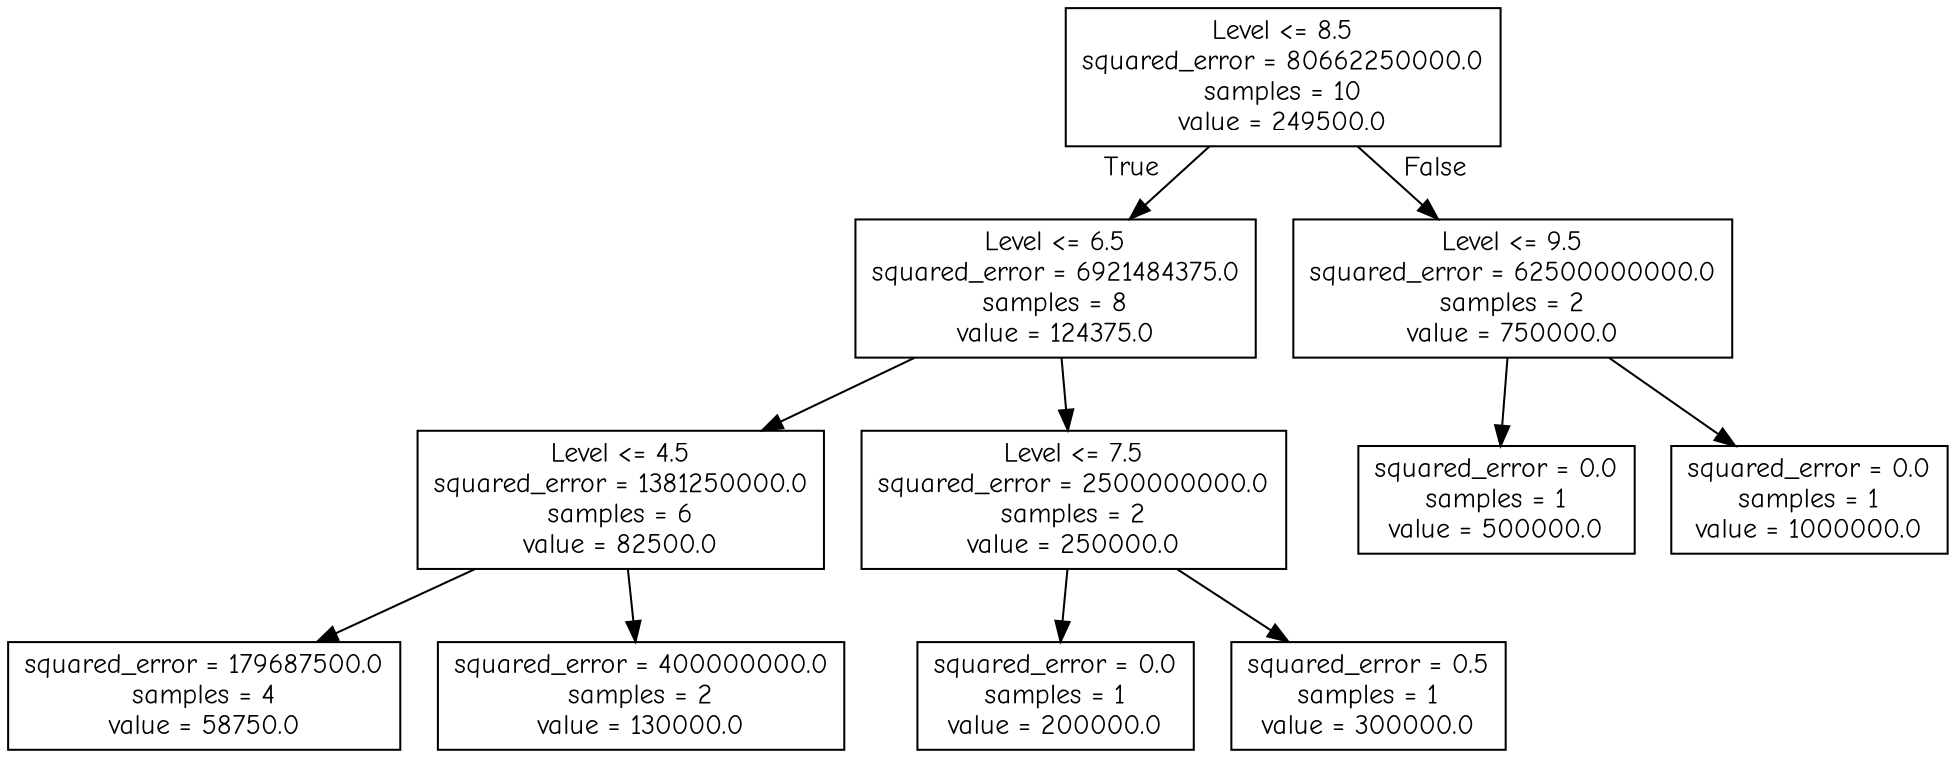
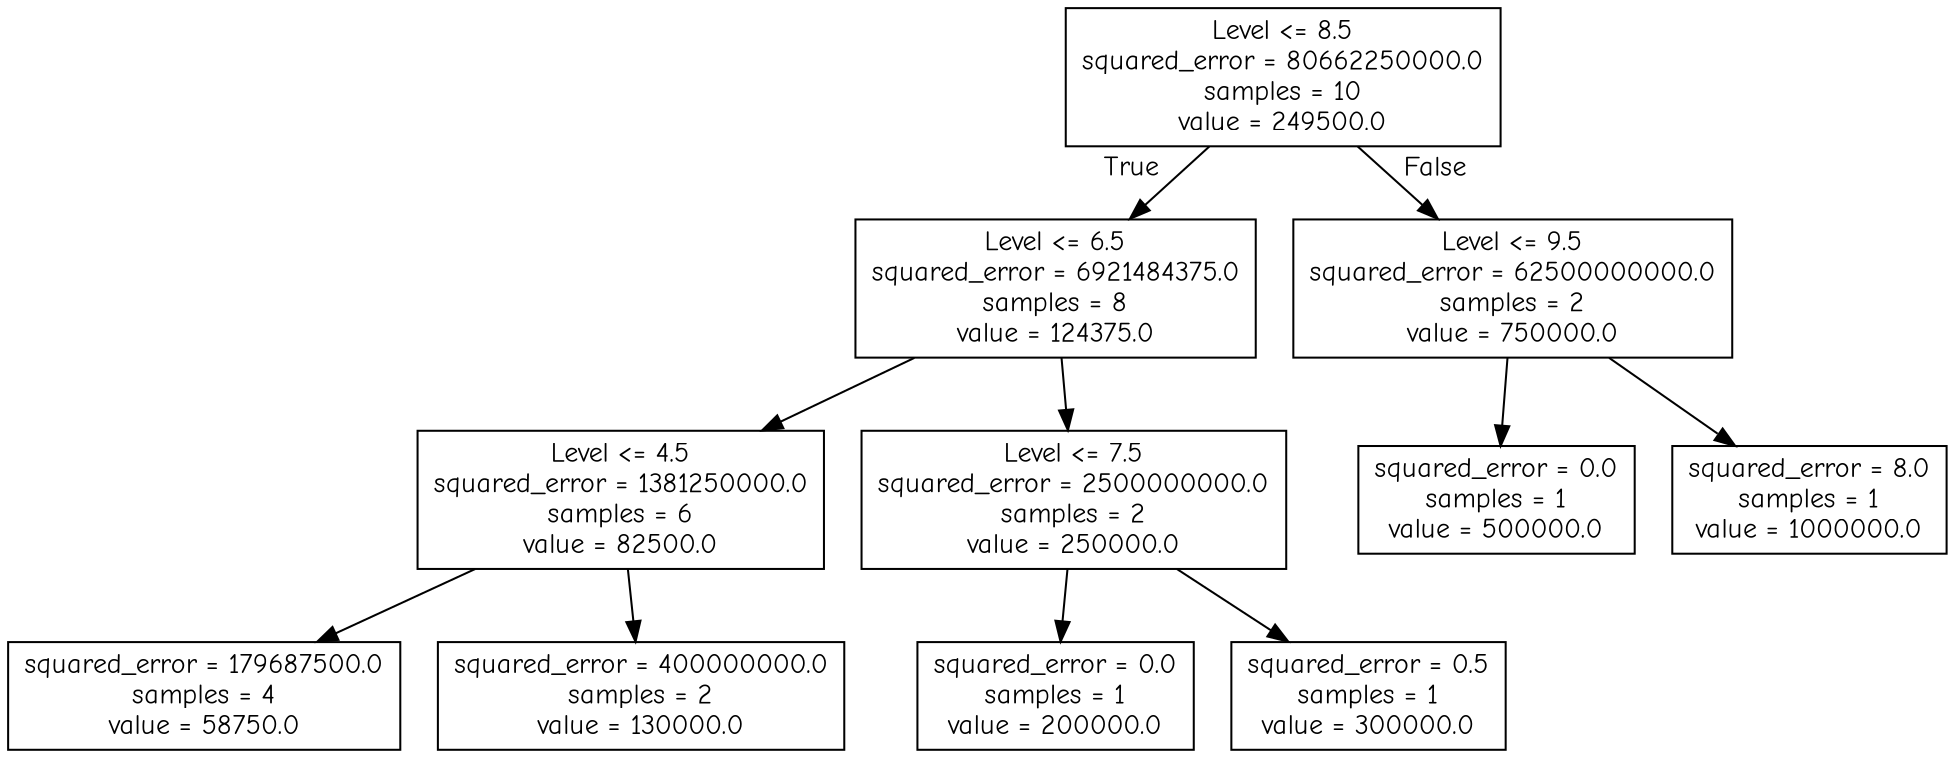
  digraph {
    fontname="Comic Neue"
    node [fontname="Comic Neue" shape=box]
    edge [fontname="Comic Neue"]
    n1 [label="Level <= 8.5\nsquared_error = 80662250000.0\nsamples = 10\nvalue = 249500.0"]
    n2 [label="Level <= 6.5\nsquared_error = 6921484375.0\nsamples = 8\nvalue = 124375.0"]
    n3 [label="Level <= 9.5\nsquared_error = 62500000000.0\nsamples = 2\nvalue = 750000.0"]
    n4 [label="Level <= 4.5\nsquared_error = 1381250000.0\nsamples = 6\nvalue = 82500.0"]
    n5 [label="Level <= 7.5\nsquared_error = 2500000000.0\nsamples = 2\nvalue = 250000.0"]
    n6 [label="squared_error = 0.0\nsamples = 1\nvalue = 500000.0"]
-   n7 [label="squared_error = 0.0\nsamples = 1\nvalue = 1000000.0"]
+   n7 [label="squared_error = 8.0\nsamples = 1\nvalue = 1000000.0"]
    n8 [label="squared_error = 179687500.0\nsamples = 4\nvalue = 58750.0"]
    n9 [label="squared_error = 400000000.0\nsamples = 2\nvalue = 130000.0"]
    n10 [label="squared_error = 0.0\nsamples = 1\nvalue = 200000.0"]
    n11 [label="squared_error = 0.5\nsamples = 1\nvalue = 300000.0"]
    n1 -> n2 [headlabel=True labelangle=45 labeldistance=2.5]
    n1 -> n3 [headlabel=False labelangle=-45 labeldistance=2.5]
    n2 -> n4
    n2 -> n5
    n3 -> n6
    n3 -> n7
    n4 -> n8
    n4 -> n9
    n5 -> n10
    n5 -> n11
  }
